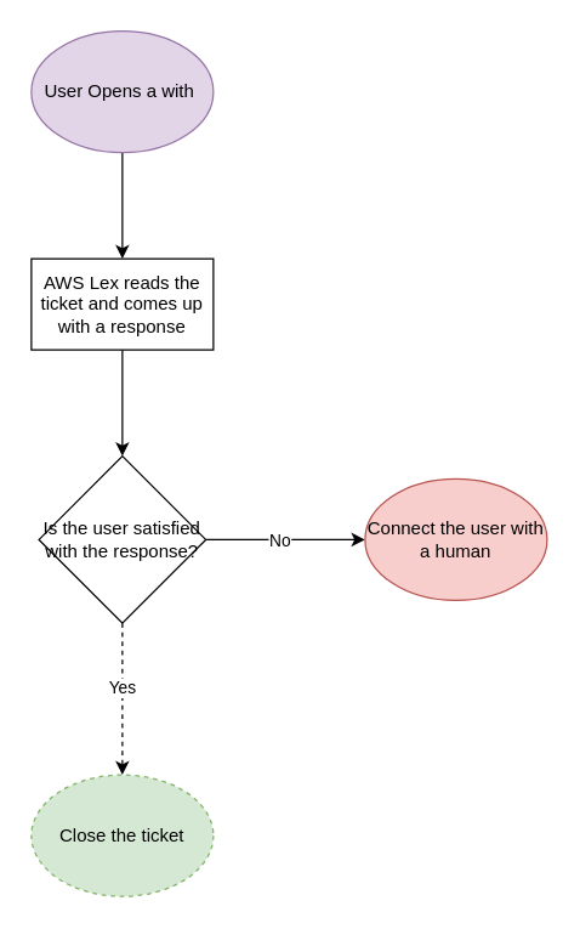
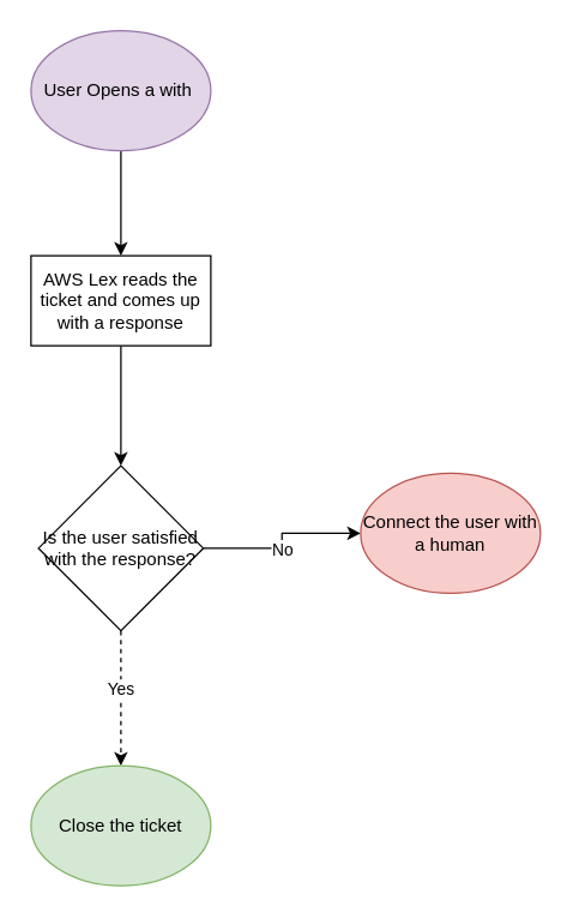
  <mxCell id="0" />
  <mxCell id="1" parent="0" />
  <mxCell id="2" style="edgeStyle=orthogonalEdgeStyle;rounded=0;orthogonalLoop=1;jettySize=auto;html=1;entryX=0.5;entryY=0;entryDx=0;entryDy=0;" edge="1" parent="1" source="3" target="5"><mxGeometry relative="1" as="geometry" /></mxCell>
  <mxCell id="3" value="User Opens a with&amp;nbsp;" style="ellipse;whiteSpace=wrap;html=1;fillColor=#e1d5e7;strokeColor=#9673a6;" vertex="1" parent="1"><mxGeometry x="20" y="20" width="120" height="80" as="geometry" /></mxCell>
  <mxCell id="4" style="edgeStyle=orthogonalEdgeStyle;rounded=0;orthogonalLoop=1;jettySize=auto;html=1;exitX=0.5;exitY=1;exitDx=0;exitDy=0;entryX=0.5;entryY=0;entryDx=0;entryDy=0;" edge="1" parent="1" source="5" target="10"><mxGeometry relative="1" as="geometry" /></mxCell>
  <mxCell id="5" value="AWS Lex reads the ticket and comes up with a response" style="rounded=0;whiteSpace=wrap;html=1;" vertex="1" parent="1"><mxGeometry x="20" y="170" width="120" height="60" as="geometry" /></mxCell>
  <mxCell id="6" style="edgeStyle=orthogonalEdgeStyle;rounded=0;orthogonalLoop=1;jettySize=auto;html=1;exitX=0.5;exitY=1;exitDx=0;exitDy=0;dashed=1;" edge="1" parent="1" source="10" target="11"><mxGeometry relative="1" as="geometry"><mxPoint x="80" y="530" as="targetPoint" /></mxGeometry></mxCell>
  <mxCell id="7" value="Yes" style="edgeLabel;html=1;align=center;verticalAlign=middle;resizable=0;points=[];" vertex="1" connectable="0" parent="6"><mxGeometry x="-0.16" y="-1" relative="1" as="geometry"><mxPoint as="offset" /></mxGeometry></mxCell>
  <mxCell id="8" style="edgeStyle=orthogonalEdgeStyle;rounded=0;orthogonalLoop=1;jettySize=auto;html=1;" edge="1" parent="1" source="10" target="12"><mxGeometry relative="1" as="geometry"><mxPoint x="230" y="355" as="targetPoint" /></mxGeometry></mxCell>
  <mxCell id="9" value="No" style="edgeLabel;html=1;align=center;verticalAlign=middle;resizable=0;points=[];" vertex="1" connectable="0" parent="8"><mxGeometry x="-0.326" y="-2" relative="1" as="geometry"><mxPoint x="13" y="-2" as="offset" /></mxGeometry></mxCell>
- <mxCell id="10" value="Is the user satisfied with the response?" style="rhombus;whiteSpace=wrap;html=1;" vertex="1" parent="1"><mxGeometry x="25" y="300" width="110" height="110" as="geometry" /></mxCell>
- <mxCell id="11" value="Close the ticket" style="ellipse;whiteSpace=wrap;html=1;fillColor=#d5e8d4;strokeColor=#82b366;dashed=1;" vertex="1" parent="1"><mxGeometry x="20" y="510" width="120" height="80" as="geometry" /></mxCell>
+ <mxCell id="10" value="Is the user satisfied with the response?" style="rhombus;whiteSpace=wrap;html=1;" vertex="1" parent="1"><mxGeometry x="25" y="310" width="110" height="110" as="geometry" /></mxCell>
+ <mxCell id="11" value="Close the ticket" style="ellipse;whiteSpace=wrap;html=1;fillColor=#d5e8d4;strokeColor=#82b366;" vertex="1" parent="1"><mxGeometry x="20" y="510" width="120" height="80" as="geometry" /></mxCell>
  <mxCell id="12" value="Connect the user with a human" style="ellipse;whiteSpace=wrap;html=1;fillColor=#f8cecc;strokeColor=#b85450;" vertex="1" parent="1"><mxGeometry x="240" y="315" width="120" height="80" as="geometry" /></mxCell>
